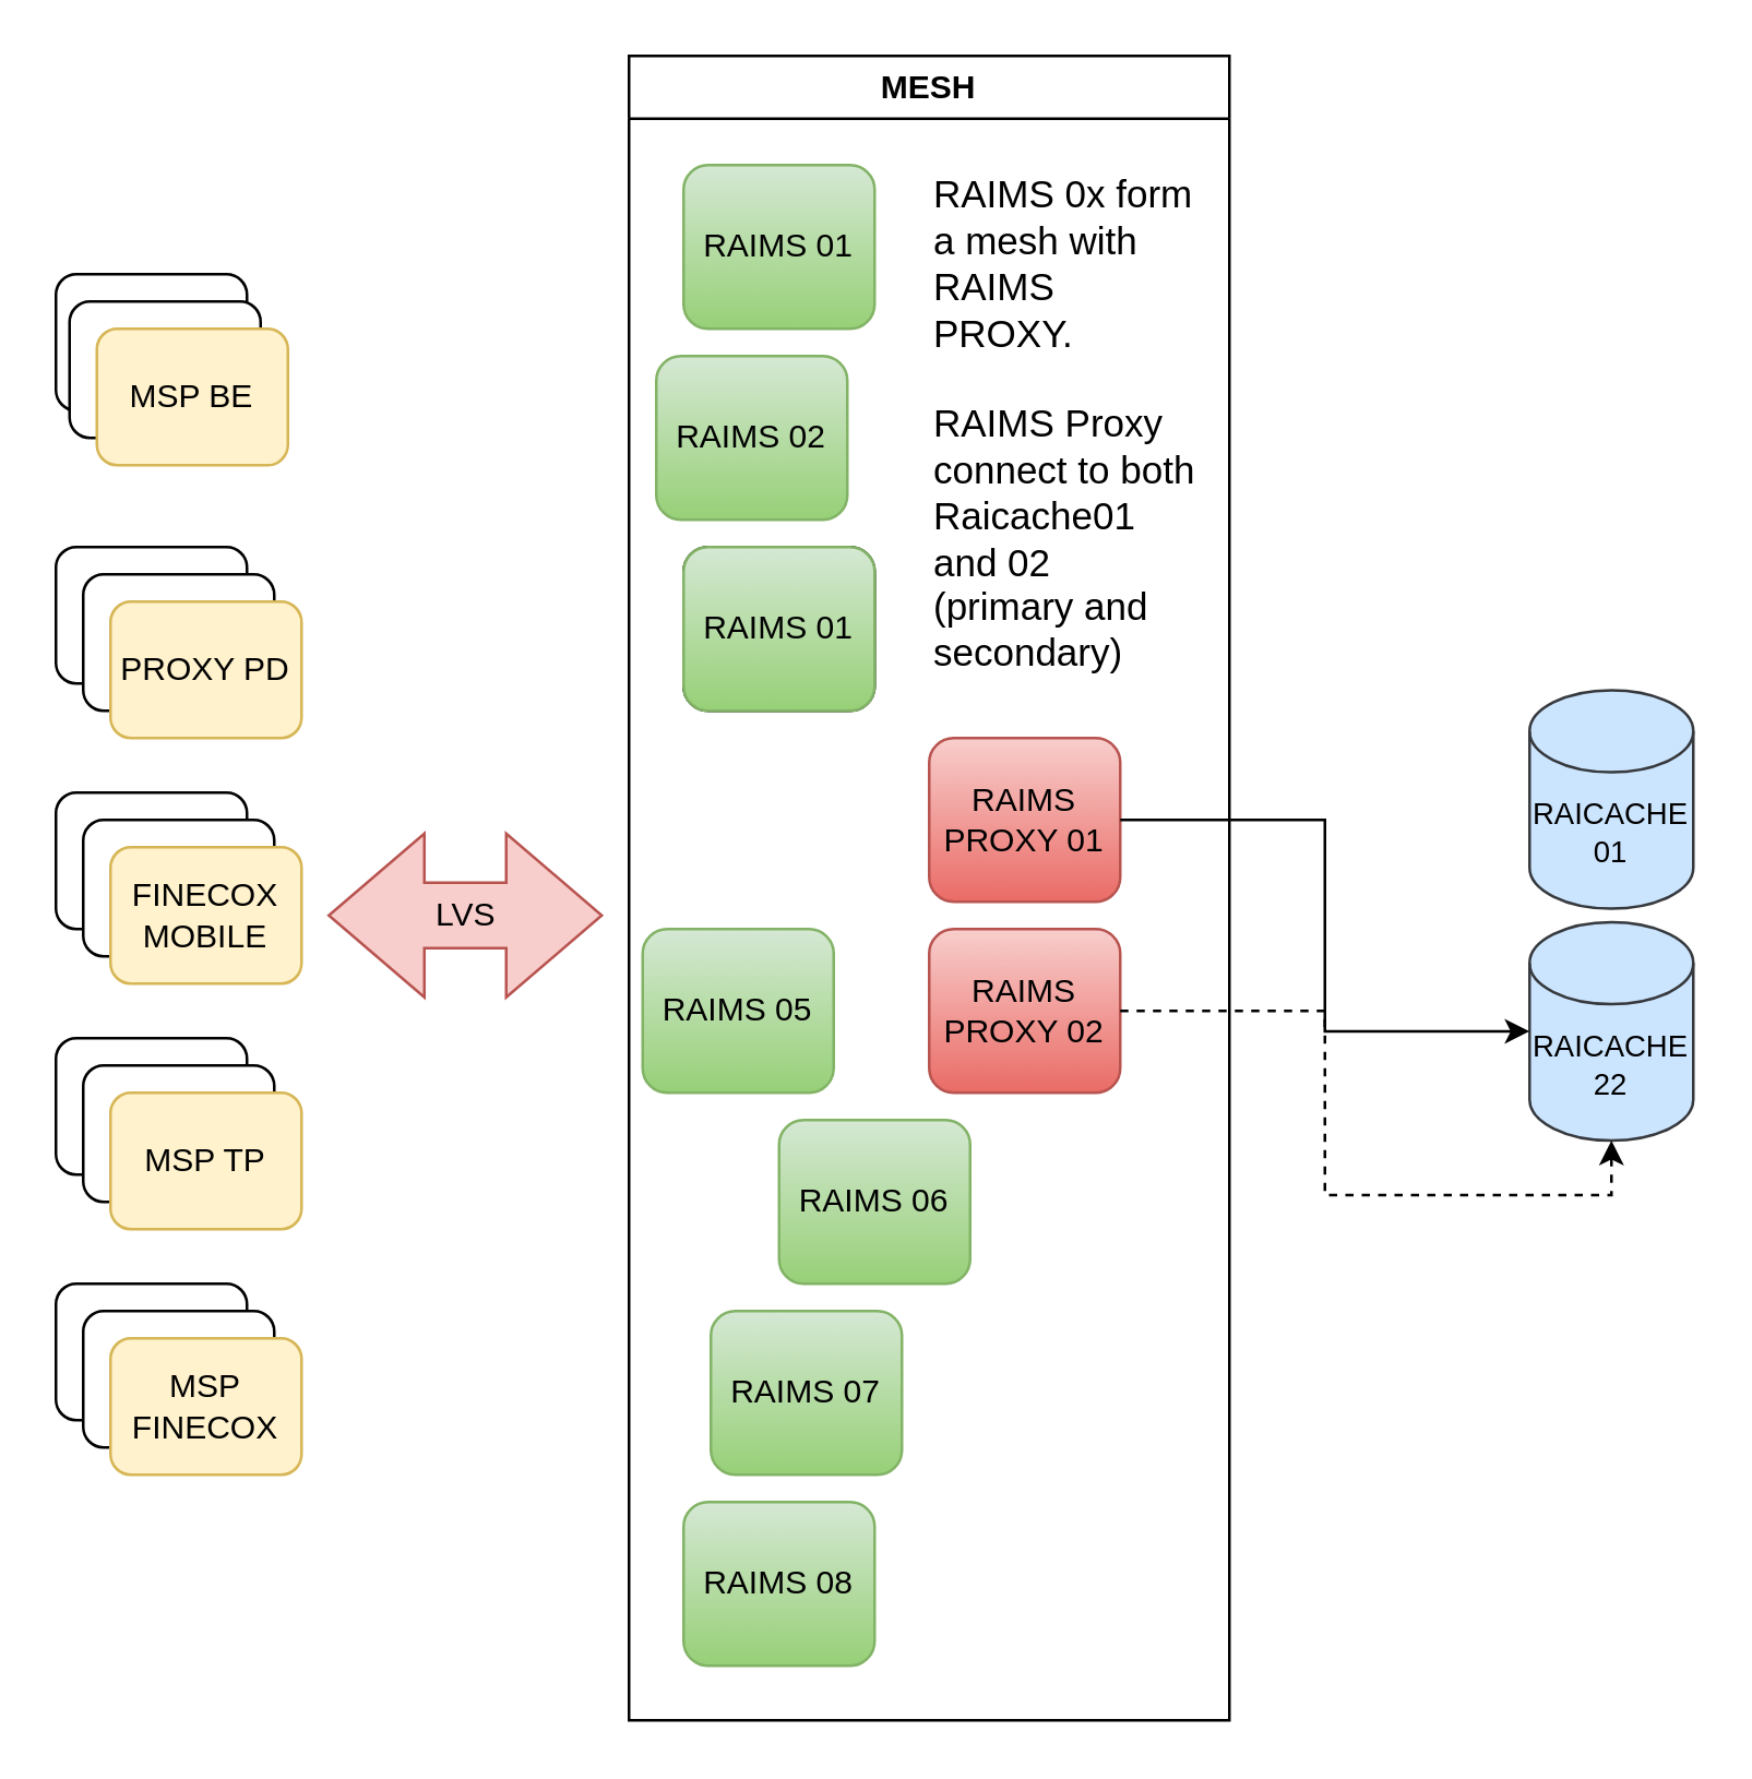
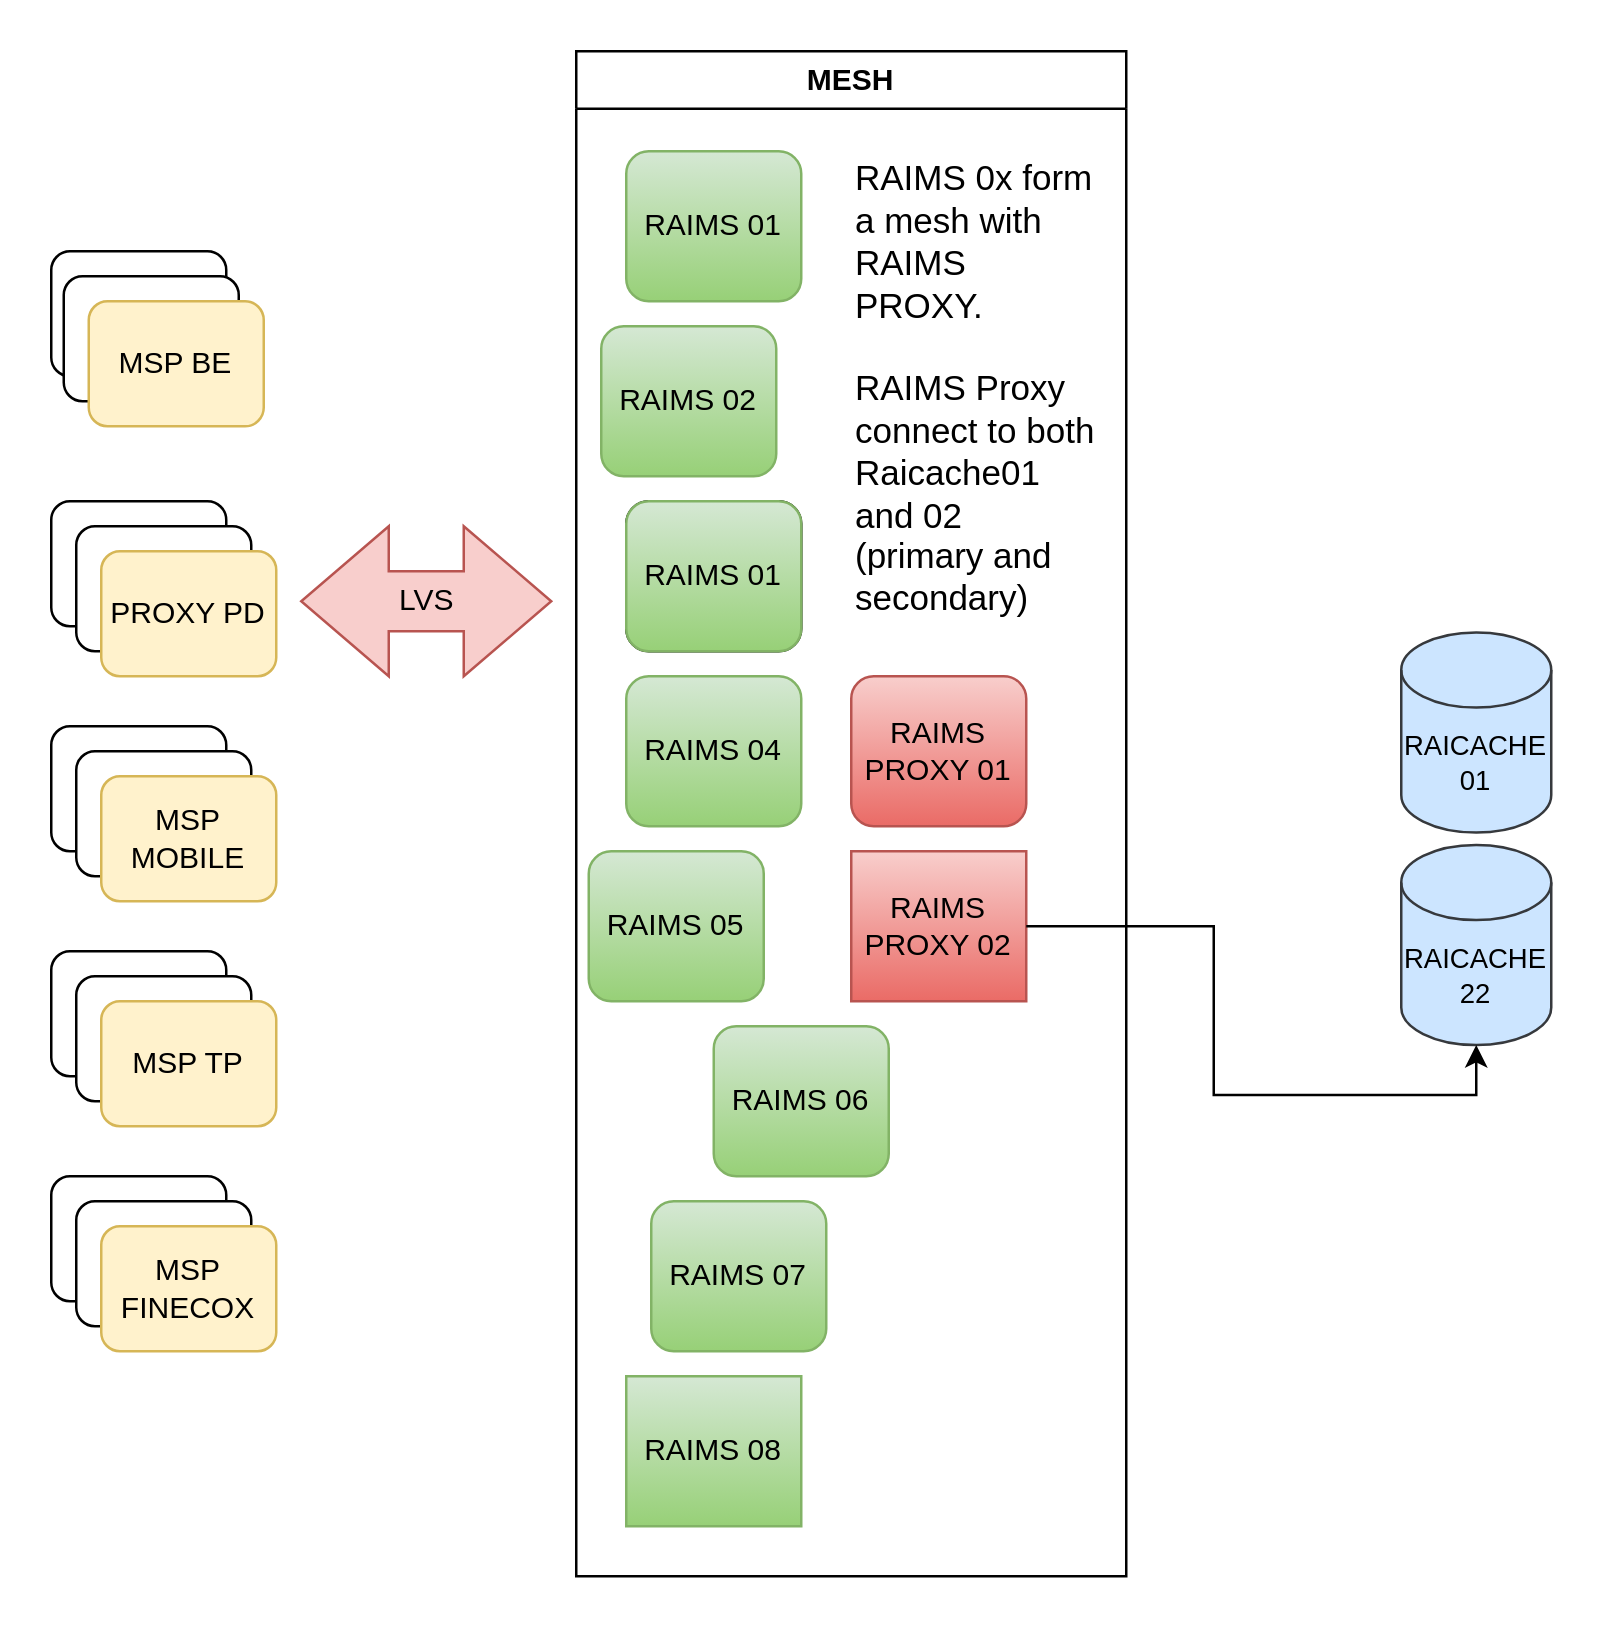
  <mxCell id="0" />
  <mxCell id="1" parent="0" />
  <mxCell id="2" value="" style="rounded=1;whiteSpace=wrap;html=1;" parent="1" vertex="1"><mxGeometry x="20" y="100" width="70" height="50" as="geometry" /></mxCell>
  <mxCell id="3" value="" style="rounded=1;whiteSpace=wrap;html=1;" parent="1" vertex="1"><mxGeometry x="25" y="110" width="70" height="50" as="geometry" /></mxCell>
  <mxCell id="4" value="MSP BE" style="rounded=1;whiteSpace=wrap;html=1;fillColor=#fff2cc;strokeColor=#d6b656;" parent="1" vertex="1"><mxGeometry x="35" y="120" width="70" height="50" as="geometry" /></mxCell>
- <mxCell id="5" value="LVS" style="html=1;shadow=0;dashed=0;align=center;verticalAlign=middle;shape=mxgraph.arrows2.twoWayArrow;dy=0.6;dx=35;fillColor=#f8cecc;strokeColor=#b85450;" parent="1" vertex="1"><mxGeometry x="120" y="305" width="100" height="60" as="geometry" /></mxCell>
+ <mxCell id="5" value="LVS" style="html=1;shadow=0;dashed=0;align=center;verticalAlign=middle;shape=mxgraph.arrows2.twoWayArrow;dy=0.6;dx=35;fillColor=#f8cecc;strokeColor=#b85450;" parent="1" vertex="1"><mxGeometry x="120" y="210" width="100" height="60" as="geometry" /></mxCell>
  <mxCell id="6" value="RAIMS 01" style="rounded=1;whiteSpace=wrap;html=1;fillColor=#d5e8d4;strokeColor=#82b366;gradientColor=#97d077;" parent="1" vertex="1"><mxGeometry x="250" y="60" width="70" height="60" as="geometry" /></mxCell>
  <mxCell id="7" value="RAIMS 03" style="rounded=1;whiteSpace=wrap;html=1;" parent="1" vertex="1"><mxGeometry x="250" y="200" width="70" height="60" as="geometry" /></mxCell>
+ <mxCell id="8" value="RAIMS 04" style="rounded=1;whiteSpace=wrap;html=1;fillColor=#d5e8d4;strokeColor=#82b366;gradientColor=#97d077;" parent="1" vertex="1"><mxGeometry x="250" y="270" width="70" height="60" as="geometry" /></mxCell>
  <mxCell id="9" value="RAIMS 05" style="rounded=1;whiteSpace=wrap;html=1;fillColor=#d5e8d4;strokeColor=#82b366;gradientColor=#97d077;" parent="1" vertex="1"><mxGeometry x="235" y="340" width="70" height="60" as="geometry" /></mxCell>
  <mxCell id="10" value="RAIMS 06" style="rounded=1;whiteSpace=wrap;html=1;fillColor=#d5e8d4;strokeColor=#82b366;gradientColor=#97d077;" parent="1" vertex="1"><mxGeometry x="285" y="410" width="70" height="60" as="geometry" /></mxCell>
  <mxCell id="11" value="RAIMS 07" style="rounded=1;whiteSpace=wrap;html=1;fillColor=#d5e8d4;strokeColor=#82b366;gradientColor=#97d077;" parent="1" vertex="1"><mxGeometry x="260" y="480" width="70" height="60" as="geometry" /></mxCell>
- <mxCell id="12" value="RAIMS 08" style="rounded=1;whiteSpace=wrap;html=1;fillColor=#d5e8d4;strokeColor=#82b366;gradientColor=#97d077;" parent="1" vertex="1"><mxGeometry x="250" y="550" width="70" height="60" as="geometry" /></mxCell>
+ <mxCell id="12" value="RAIMS 08" style="whiteSpace=wrap;html=1;fillColor=#d5e8d4;strokeColor=#82b366;gradientColor=#97d077;rounded=0;" parent="1" vertex="1"><mxGeometry x="250" y="550" width="70" height="60" as="geometry" /></mxCell>
  <mxCell id="13" value="" style="rounded=1;whiteSpace=wrap;html=1;" parent="1" vertex="1"><mxGeometry x="20" y="200" width="70" height="50" as="geometry" /></mxCell>
  <mxCell id="14" value="" style="rounded=1;whiteSpace=wrap;html=1;" parent="1" vertex="1"><mxGeometry x="30" y="210" width="70" height="50" as="geometry" /></mxCell>
  <mxCell id="15" value="PROXY PD" style="rounded=1;whiteSpace=wrap;html=1;fillColor=#fff2cc;strokeColor=#d6b656;" parent="1" vertex="1"><mxGeometry x="40" y="220" width="70" height="50" as="geometry" /></mxCell>
  <mxCell id="16" value="" style="rounded=1;whiteSpace=wrap;html=1;" parent="1" vertex="1"><mxGeometry x="20" y="290" width="70" height="50" as="geometry" /></mxCell>
  <mxCell id="17" value="" style="rounded=1;whiteSpace=wrap;html=1;" parent="1" vertex="1"><mxGeometry x="30" y="300" width="70" height="50" as="geometry" /></mxCell>
- <mxCell id="18" value="FINECOX MOBILE" style="rounded=1;whiteSpace=wrap;html=1;fillColor=#fff2cc;strokeColor=#d6b656;" parent="1" vertex="1"><mxGeometry x="40" y="310" width="70" height="50" as="geometry" /></mxCell>
+ <mxCell id="18" value="MSP MOBILE" style="rounded=1;whiteSpace=wrap;html=1;fillColor=#fff2cc;strokeColor=#d6b656;" parent="1" vertex="1"><mxGeometry x="40" y="310" width="70" height="50" as="geometry" /></mxCell>
  <mxCell id="19" value="" style="rounded=1;whiteSpace=wrap;html=1;" parent="1" vertex="1"><mxGeometry x="20" y="380" width="70" height="50" as="geometry" /></mxCell>
  <mxCell id="20" value="" style="rounded=1;whiteSpace=wrap;html=1;" parent="1" vertex="1"><mxGeometry x="30" y="390" width="70" height="50" as="geometry" /></mxCell>
  <mxCell id="21" value="MSP TP" style="rounded=1;whiteSpace=wrap;html=1;fillColor=#fff2cc;strokeColor=#d6b656;" parent="1" vertex="1"><mxGeometry x="40" y="400" width="70" height="50" as="geometry" /></mxCell>
  <mxCell id="22" value="" style="rounded=1;whiteSpace=wrap;html=1;" parent="1" vertex="1"><mxGeometry x="20" y="470" width="70" height="50" as="geometry" /></mxCell>
  <mxCell id="23" value="" style="rounded=1;whiteSpace=wrap;html=1;" parent="1" vertex="1"><mxGeometry x="30" y="480" width="70" height="50" as="geometry" /></mxCell>
  <mxCell id="24" value="MSP FINECOX" style="rounded=1;whiteSpace=wrap;html=1;fillColor=#fff2cc;strokeColor=#d6b656;" parent="1" vertex="1"><mxGeometry x="40" y="490" width="70" height="50" as="geometry" /></mxCell>
  <mxCell id="25" value="MESH" style="swimlane;whiteSpace=wrap;html=1;" parent="1" vertex="1"><mxGeometry x="230" y="20" width="220" height="610" as="geometry" /></mxCell>
  <mxCell id="26" value="RAIMS PROXY 01" style="rounded=1;whiteSpace=wrap;html=1;fillColor=#f8cecc;gradientColor=#ea6b66;strokeColor=#b85450;" parent="25" vertex="1"><mxGeometry x="110" y="250" width="70" height="60" as="geometry" /></mxCell>
- <mxCell id="27" value="RAIMS PROXY 02" style="rounded=1;whiteSpace=wrap;html=1;fillColor=#f8cecc;gradientColor=#ea6b66;strokeColor=#b85450;" parent="25" vertex="1"><mxGeometry x="110" y="320" width="70" height="60" as="geometry" /></mxCell>
+ <mxCell id="27" value="RAIMS PROXY 02" style="whiteSpace=wrap;html=1;fillColor=#f8cecc;gradientColor=#ea6b66;strokeColor=#b85450;rounded=0;" parent="25" vertex="1"><mxGeometry x="110" y="320" width="70" height="60" as="geometry" /></mxCell>
  <mxCell id="28" value="&lt;div style=&quot;font-size: 14px;&quot; align=&quot;left&quot;&gt;RAIMS 0x form a mesh with RAIMS PROXY.&lt;br style=&quot;font-size: 14px;&quot;&gt;&lt;br style=&quot;font-size: 14px;&quot;&gt;RAIMS Proxy connect to both Raicache01 and 02 (primary and secondary)&lt;br style=&quot;font-size: 14px;&quot;&gt;&lt;/div&gt;" style="text;html=1;strokeColor=none;fillColor=none;align=left;verticalAlign=middle;whiteSpace=wrap;rounded=0;fontSize=14;" parent="25" vertex="1"><mxGeometry x="110" y="40" width="100" height="190" as="geometry" /></mxCell>
  <mxCell id="29" value="RAICACHE 01" style="shape=cylinder3;whiteSpace=wrap;html=1;boundedLbl=1;backgroundOutline=1;size=15;fontSize=11;fillColor=#cce5ff;strokeColor=#36393d;" parent="1" vertex="1"><mxGeometry x="560" y="252.5" width="60" height="80" as="geometry" /></mxCell>
  <mxCell id="30" value="RAICACHE 22" style="shape=cylinder3;whiteSpace=wrap;html=1;boundedLbl=1;backgroundOutline=1;size=15;fontSize=11;fillColor=#cce5ff;strokeColor=#36393d;" parent="1" vertex="1"><mxGeometry x="560" y="337.5" width="60" height="80" as="geometry" /></mxCell>
- <mxCell id="31" style="edgeStyle=orthogonalEdgeStyle;rounded=0;orthogonalLoop=1;jettySize=auto;html=1;entryX=0;entryY=0.5;entryDx=0;entryDy=0;entryPerimeter=0;" parent="1" source="26" target="30" edge="1"><mxGeometry relative="1" as="geometry" /></mxCell>
- <mxCell id="32" style="edgeStyle=orthogonalEdgeStyle;rounded=0;orthogonalLoop=1;jettySize=auto;html=1;entryX=0.5;entryY=1;entryDx=0;entryDy=0;entryPerimeter=0;dashed=1;" parent="1" source="27" target="30" edge="1"><mxGeometry relative="1" as="geometry" /></mxCell>
+ <mxCell id="32" style="edgeStyle=orthogonalEdgeStyle;rounded=0;orthogonalLoop=1;jettySize=auto;html=1;entryX=0.5;entryY=1;entryDx=0;entryDy=0;entryPerimeter=0;" parent="1" source="27" target="30" edge="1"><mxGeometry relative="1" as="geometry" /></mxCell>
  <mxCell id="33" value="RAIMS 01" style="rounded=1;whiteSpace=wrap;html=1;fillColor=#d5e8d4;strokeColor=#82b366;gradientColor=#97d077;" parent="1" vertex="1"><mxGeometry x="250" y="200" width="70" height="60" as="geometry" /></mxCell>
  <mxCell id="34" value="RAIMS 02" style="rounded=1;whiteSpace=wrap;html=1;fillColor=#d5e8d4;strokeColor=#82b366;gradientColor=#97d077;" parent="1" vertex="1"><mxGeometry x="240" y="130" width="70" height="60" as="geometry" /></mxCell>
